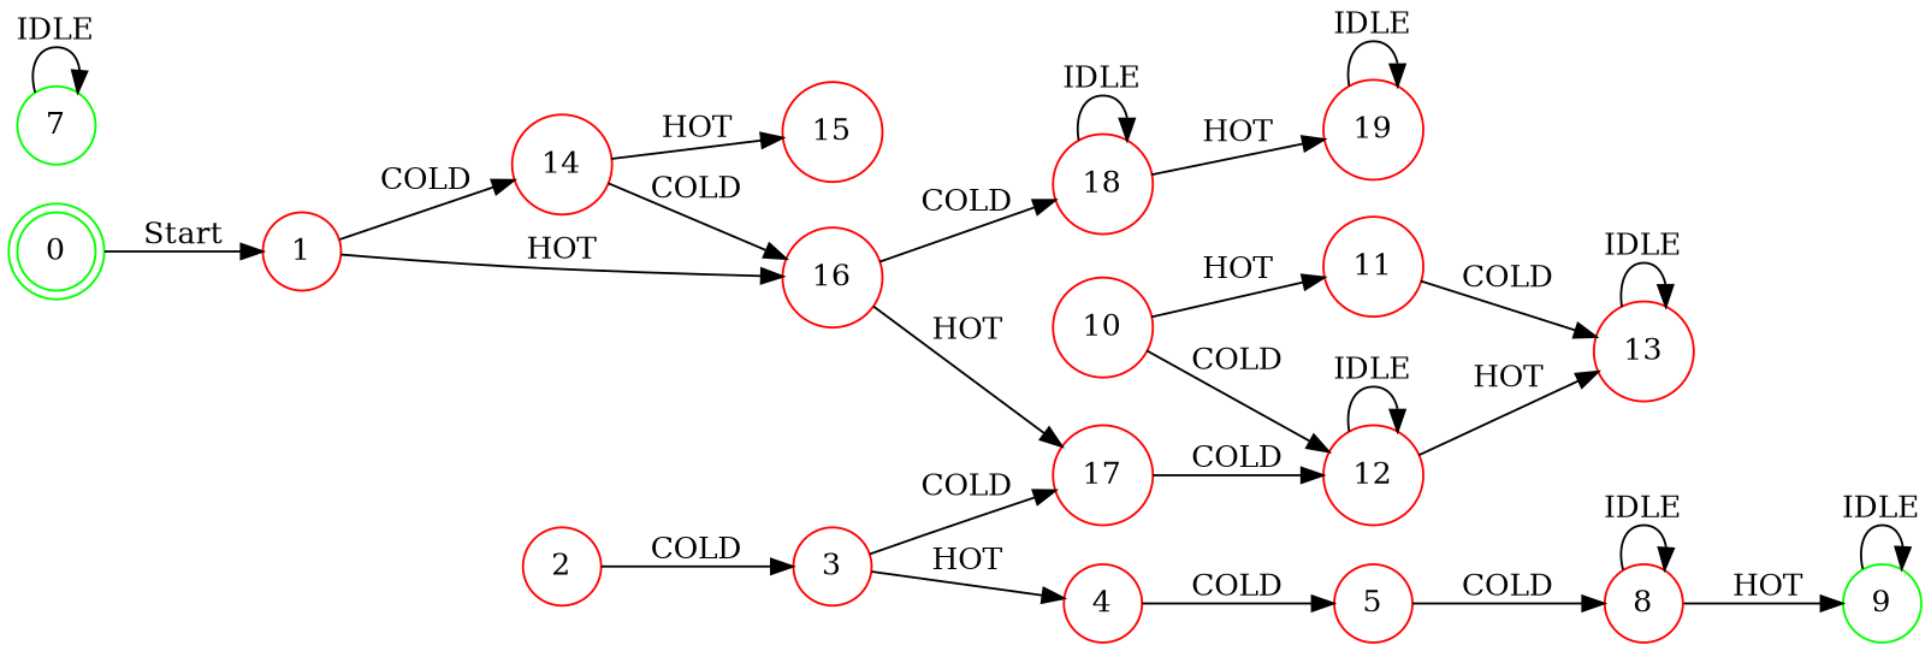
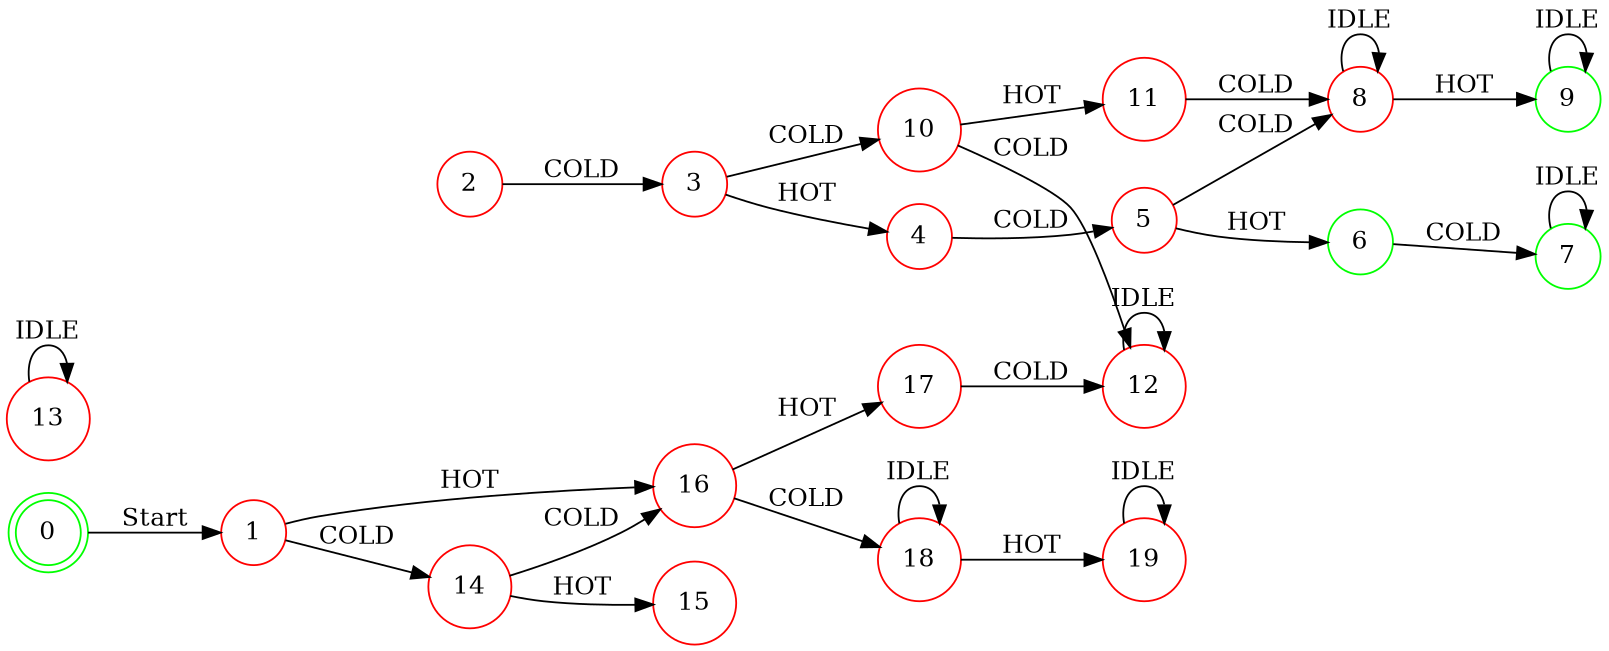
  digraph {
    rankdir=LR
    node [color=red shape=circle]
    0 [color=green shape=doublecircle]
    1
    14
    16
    2
    3
    15
    4
    10
    5
    11
    12
+   6 [color=green]
    8
    7 [color=green]
    9 [color=green]
    13
    17
    18
    19
    0 -> 1 [label=Start]
    1 -> 14 [label=COLD]
    1 -> 16 [label=HOT]
    14 -> 16 [label=COLD]
    14 -> 15 [label=HOT]
    16 -> 17 [label=HOT]
    16 -> 18 [label=COLD]
    2 -> 3 [label=COLD]
    3 -> 4 [label=HOT]
-   3 -> 17 [label=COLD]
+   3 -> 10 [label=COLD]
    4 -> 5 [label=COLD]
    10 -> 11 [label=HOT]
    10 -> 12 [label=COLD]
+   5 -> 6 [label=HOT]
    5 -> 8 [label=COLD]
-   11 -> 13 [label=COLD]
+   11 -> 8 [label=COLD]
    12 -> 12 [label=IDLE]
-   12 -> 13 [label=HOT]
+   6 -> 7 [label=COLD]
    8 -> 8 [label=IDLE]
    8 -> 9 [label=HOT]
    7 -> 7 [label=IDLE]
    9 -> 9 [label=IDLE]
    13 -> 13 [label=IDLE]
    17 -> 12 [label=COLD]
    18 -> 18 [label=IDLE]
    18 -> 19 [label=HOT]
    19 -> 19 [label=IDLE]
  }
